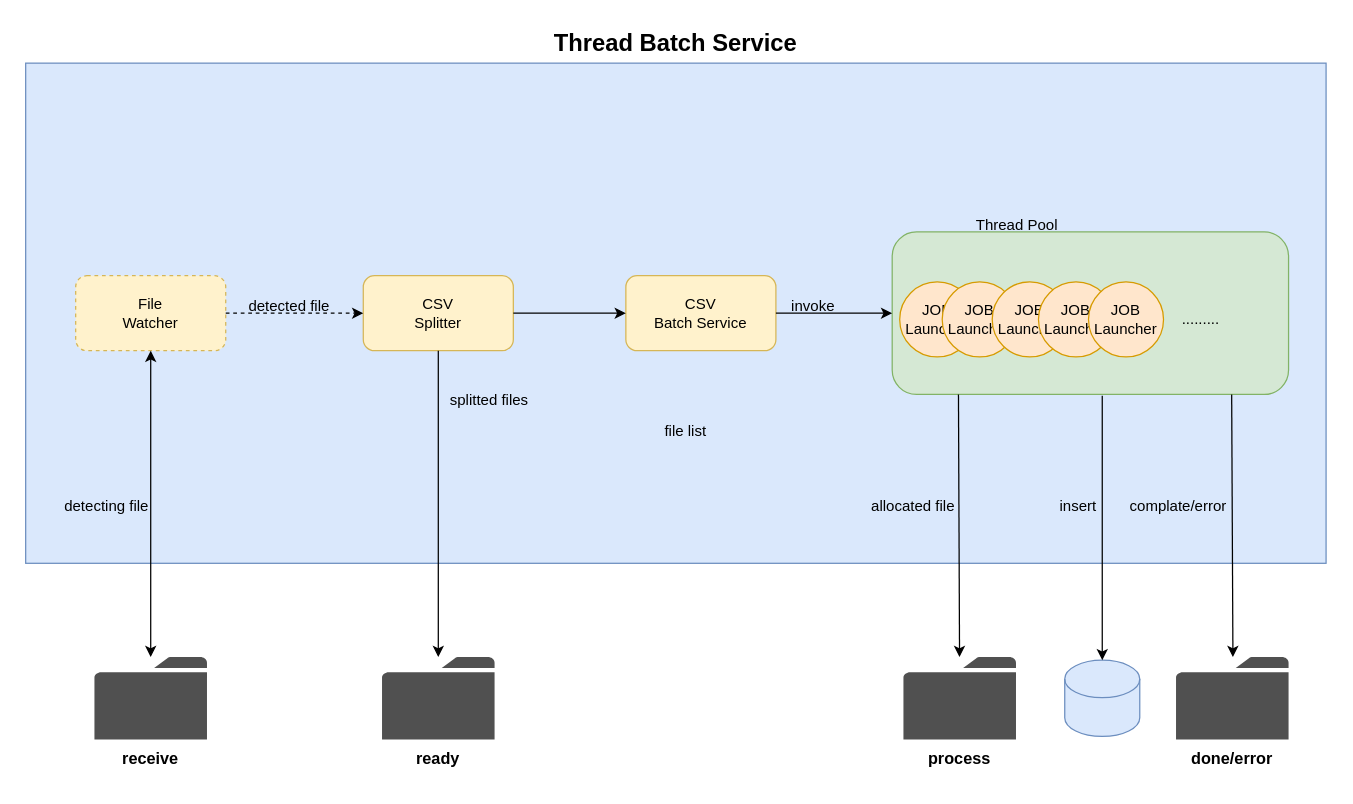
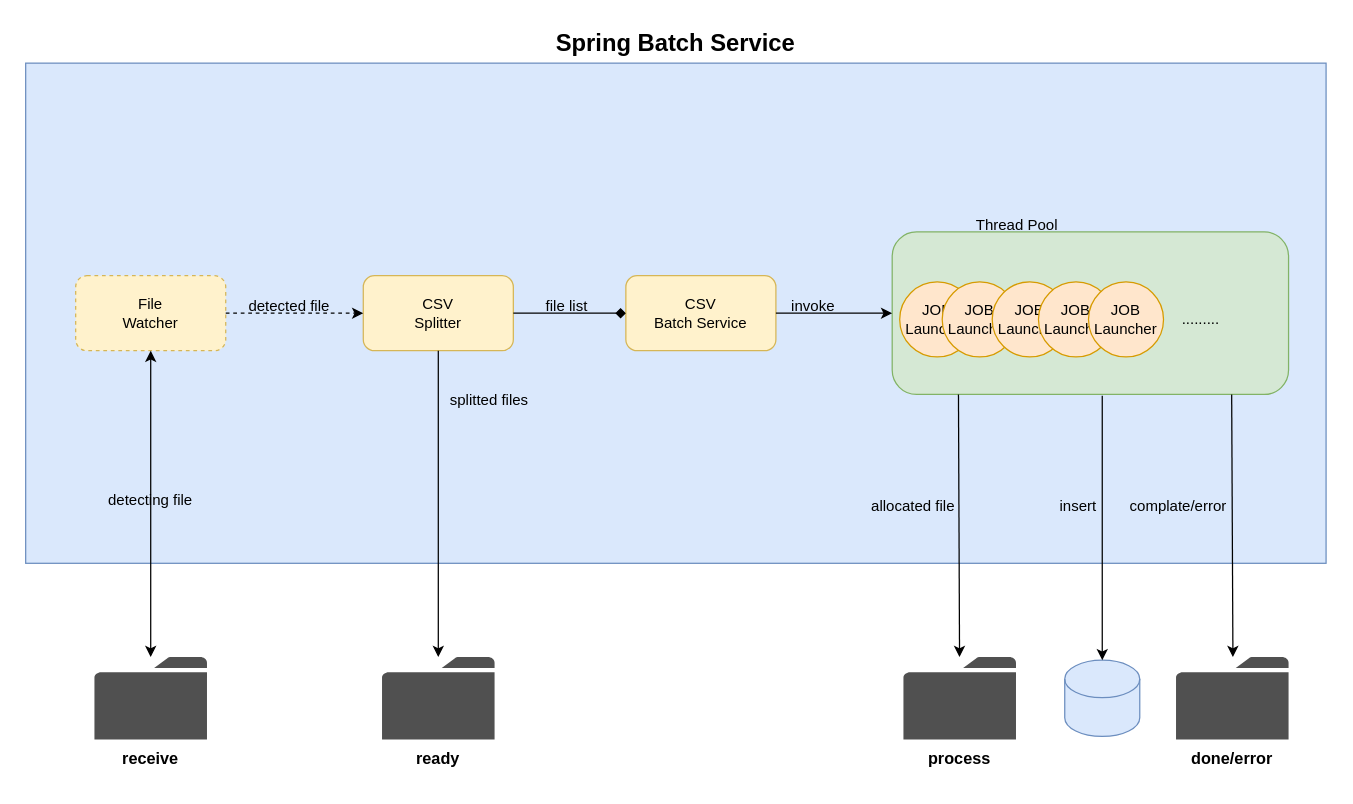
  <mxCell id="0" />
  <mxCell id="1" parent="0" />
  <mxCell id="2" value="" style="sketch=0;pointerEvents=1;shadow=0;dashed=0;html=1;strokeColor=none;fillColor=#505050;labelPosition=center;verticalLabelPosition=bottom;verticalAlign=top;outlineConnect=0;align=center;shape=mxgraph.office.concepts.folder;" vertex="1" parent="1"><mxGeometry x="75" y="525" width="90" height="66" as="geometry" /></mxCell>
  <mxCell id="3" value="" style="rounded=0;whiteSpace=wrap;html=1;fillColor=#dae8fc;strokeColor=#6c8ebf;" vertex="1" parent="1"><mxGeometry x="20" y="50" width="1040" height="400" as="geometry" /></mxCell>
  <mxCell id="4" value="" style="shape=cylinder3;whiteSpace=wrap;html=1;boundedLbl=1;backgroundOutline=1;size=15;fillColor=#dae8fc;strokeColor=#6c8ebf;" vertex="1" parent="1"><mxGeometry x="851" y="527.5" width="60" height="61" as="geometry" /></mxCell>
  <mxCell id="5" value="File&lt;div&gt;Watcher&lt;/div&gt;" style="rounded=1;whiteSpace=wrap;html=1;fillColor=#fff2cc;strokeColor=#d6b656;dashed=1;" vertex="1" parent="1"><mxGeometry x="60" y="220" width="120" height="60" as="geometry" /></mxCell>
- <mxCell id="6" value="&lt;b&gt;&lt;font style=&quot;font-size: 19px;&quot;&gt;Thread Batch Service&lt;/font&gt;&lt;/b&gt;" style="text;html=1;align=center;verticalAlign=middle;whiteSpace=wrap;rounded=0;" vertex="1" parent="1"><mxGeometry x="410" y="20" width="260" height="30" as="geometry" /></mxCell>
+ <mxCell id="6" value="&lt;b&gt;&lt;font style=&quot;font-size: 19px;&quot;&gt;Spring Batch Service&lt;/font&gt;&lt;/b&gt;" style="text;html=1;align=center;verticalAlign=middle;whiteSpace=wrap;rounded=0;" vertex="1" parent="1"><mxGeometry x="410" y="20" width="260" height="30" as="geometry" /></mxCell>
  <mxCell id="7" value="" style="endArrow=classic;startArrow=classic;html=1;rounded=0;entryX=0.5;entryY=1;entryDx=0;entryDy=0;" edge="1" parent="1" source="2" target="5"><mxGeometry width="50" height="50" relative="1" as="geometry"><mxPoint x="520" y="360" as="sourcePoint" /><mxPoint x="570" y="310" as="targetPoint" /></mxGeometry></mxCell>
- <mxCell id="8" value="detecting file" style="text;html=1;align=center;verticalAlign=middle;whiteSpace=wrap;rounded=0;" vertex="1" parent="1"><mxGeometry x="50" y="390" width="70" height="30" as="geometry" /></mxCell>
+ <mxCell id="8" value="detecting file" style="text;html=1;align=center;verticalAlign=middle;whiteSpace=wrap;rounded=0;" vertex="1" parent="1"><mxGeometry x="85" y="385" width="70" height="30" as="geometry" /></mxCell>
  <mxCell id="9" value="CSV&lt;div&gt;Splitter&lt;/div&gt;" style="rounded=1;whiteSpace=wrap;html=1;fillColor=#fff2cc;strokeColor=#d6b656;" vertex="1" parent="1"><mxGeometry x="290" y="220" width="120" height="60" as="geometry" /></mxCell>
  <mxCell id="10" value="" style="endArrow=classic;html=1;rounded=0;exitX=1;exitY=0.5;exitDx=0;exitDy=0;entryX=0;entryY=0.5;entryDx=0;entryDy=0;dashed=1;" edge="1" parent="1" source="5" target="9"><mxGeometry width="50" height="50" relative="1" as="geometry"><mxPoint x="520" y="360" as="sourcePoint" /><mxPoint x="570" y="310" as="targetPoint" /></mxGeometry></mxCell>
  <mxCell id="11" value="detected file" style="text;html=1;align=center;verticalAlign=middle;whiteSpace=wrap;rounded=0;" vertex="1" parent="1"><mxGeometry x="191" y="230" width="80" height="30" as="geometry" /></mxCell>
  <mxCell id="12" value="" style="sketch=0;pointerEvents=1;shadow=0;dashed=0;html=1;strokeColor=none;fillColor=#505050;labelPosition=center;verticalLabelPosition=bottom;verticalAlign=top;outlineConnect=0;align=center;shape=mxgraph.office.concepts.folder;" vertex="1" parent="1"><mxGeometry x="305" y="525" width="90" height="66" as="geometry" /></mxCell>
  <mxCell id="13" value="" style="endArrow=classic;html=1;rounded=0;exitX=0.5;exitY=1;exitDx=0;exitDy=0;" edge="1" parent="1" source="9" target="12"><mxGeometry width="50" height="50" relative="1" as="geometry"><mxPoint x="520" y="360" as="sourcePoint" /><mxPoint x="570" y="310" as="targetPoint" /></mxGeometry></mxCell>
  <mxCell id="14" value="splitted files" style="text;html=1;align=center;verticalAlign=middle;whiteSpace=wrap;rounded=0;" vertex="1" parent="1"><mxGeometry x="351" y="305" width="80" height="30" as="geometry" /></mxCell>
  <mxCell id="15" value="CSV&lt;div&gt;Batch Service&lt;/div&gt;" style="rounded=1;whiteSpace=wrap;html=1;fillColor=#fff2cc;strokeColor=#d6b656;" vertex="1" parent="1"><mxGeometry x="500" y="220" width="120" height="60" as="geometry" /></mxCell>
- <mxCell id="16" value="" style="endArrow=classic;html=1;rounded=0;exitX=1;exitY=0.5;exitDx=0;exitDy=0;entryX=0;entryY=0.5;entryDx=0;entryDy=0;" edge="1" parent="1" source="9" target="15"><mxGeometry width="50" height="50" relative="1" as="geometry"><mxPoint x="520" y="360" as="sourcePoint" /><mxPoint x="570" y="310" as="targetPoint" /></mxGeometry></mxCell>
- <mxCell id="17" value="file list" style="text;html=1;align=center;verticalAlign=middle;whiteSpace=wrap;rounded=0;" vertex="1" parent="1"><mxGeometry x="508" y="330" width="80" height="30" as="geometry" /></mxCell>
+ <mxCell id="16" value="" style="endArrow=diamond;html=1;rounded=0;exitX=1;exitY=0.5;exitDx=0;exitDy=0;entryX=0;entryY=0.5;entryDx=0;entryDy=0;" edge="1" parent="1" source="9" target="15"><mxGeometry width="50" height="50" relative="1" as="geometry"><mxPoint x="520" y="360" as="sourcePoint" /><mxPoint x="570" y="310" as="targetPoint" /></mxGeometry></mxCell>
+ <mxCell id="17" value="file list" style="text;html=1;align=center;verticalAlign=middle;whiteSpace=wrap;rounded=0;" vertex="1" parent="1"><mxGeometry x="413" y="230" width="80" height="30" as="geometry" /></mxCell>
  <mxCell id="18" value="" style="rounded=1;whiteSpace=wrap;html=1;fillColor=#d5e8d4;strokeColor=#82b366;" vertex="1" parent="1"><mxGeometry x="713" y="185" width="317" height="130" as="geometry" /></mxCell>
  <mxCell id="19" value="JOB&lt;div&gt;Launcher&lt;br&gt;&lt;/div&gt;" style="ellipse;whiteSpace=wrap;html=1;aspect=fixed;fillColor=#ffe6cc;strokeColor=#d79b00;" vertex="1" parent="1"><mxGeometry x="719" y="225" width="60" height="60" as="geometry" /></mxCell>
  <mxCell id="20" value="JOB&lt;div&gt;Launcher&lt;br&gt;&lt;/div&gt;" style="ellipse;whiteSpace=wrap;html=1;aspect=fixed;fillColor=#ffe6cc;strokeColor=#d79b00;" vertex="1" parent="1"><mxGeometry x="753" y="225" width="60" height="60" as="geometry" /></mxCell>
  <mxCell id="21" value="&lt;div&gt;JOB&lt;/div&gt;&lt;div&gt;Launcher&lt;/div&gt;" style="ellipse;whiteSpace=wrap;html=1;aspect=fixed;fillColor=#ffe6cc;strokeColor=#d79b00;" vertex="1" parent="1"><mxGeometry x="793" y="225" width="60" height="60" as="geometry" /></mxCell>
  <mxCell id="22" value="........." style="text;html=1;align=center;verticalAlign=middle;whiteSpace=wrap;rounded=0;" vertex="1" parent="1"><mxGeometry x="920" y="240" width="80" height="30" as="geometry" /></mxCell>
  <mxCell id="23" value="Thread Pool" style="text;html=1;align=center;verticalAlign=middle;whiteSpace=wrap;rounded=0;" vertex="1" parent="1"><mxGeometry x="773" y="165" width="80" height="30" as="geometry" /></mxCell>
  <mxCell id="24" value="" style="endArrow=classic;html=1;rounded=0;exitX=1;exitY=0.5;exitDx=0;exitDy=0;entryX=0;entryY=0.5;entryDx=0;entryDy=0;" edge="1" parent="1" source="15" target="18"><mxGeometry width="50" height="50" relative="1" as="geometry"><mxPoint x="520" y="360" as="sourcePoint" /><mxPoint x="790" y="250" as="targetPoint" /></mxGeometry></mxCell>
  <mxCell id="25" value="invoke" style="text;html=1;align=center;verticalAlign=middle;whiteSpace=wrap;rounded=0;" vertex="1" parent="1"><mxGeometry x="610" y="230" width="80" height="30" as="geometry" /></mxCell>
  <mxCell id="26" value="&lt;div&gt;JOB&lt;/div&gt;&lt;div&gt;Launcher&lt;/div&gt;" style="ellipse;whiteSpace=wrap;html=1;aspect=fixed;fillColor=#ffe6cc;strokeColor=#d79b00;" vertex="1" parent="1"><mxGeometry x="830" y="225" width="60" height="60" as="geometry" /></mxCell>
  <mxCell id="27" value="&lt;div&gt;JOB&lt;/div&gt;&lt;div&gt;Launcher&lt;/div&gt;" style="ellipse;whiteSpace=wrap;html=1;aspect=fixed;fillColor=#ffe6cc;strokeColor=#d79b00;" vertex="1" parent="1"><mxGeometry x="870" y="225" width="60" height="60" as="geometry" /></mxCell>
  <mxCell id="28" value="" style="sketch=0;pointerEvents=1;shadow=0;dashed=0;html=1;strokeColor=none;fillColor=#505050;labelPosition=center;verticalLabelPosition=bottom;verticalAlign=top;outlineConnect=0;align=center;shape=mxgraph.office.concepts.folder;" vertex="1" parent="1"><mxGeometry x="722" y="525" width="90" height="66" as="geometry" /></mxCell>
  <mxCell id="29" value="" style="endArrow=classic;html=1;rounded=0;" edge="1" parent="1" target="28"><mxGeometry width="50" height="50" relative="1" as="geometry"><mxPoint x="766" y="315" as="sourcePoint" /><mxPoint x="766.861" y="520" as="targetPoint" /></mxGeometry></mxCell>
  <mxCell id="30" value="" style="sketch=0;pointerEvents=1;shadow=0;dashed=0;html=1;strokeColor=none;fillColor=#505050;labelPosition=center;verticalLabelPosition=bottom;verticalAlign=top;outlineConnect=0;align=center;shape=mxgraph.office.concepts.folder;" vertex="1" parent="1"><mxGeometry x="940" y="525" width="90" height="66" as="geometry" /></mxCell>
  <mxCell id="31" value="" style="endArrow=classic;html=1;rounded=0;" edge="1" parent="1"><mxGeometry width="50" height="50" relative="1" as="geometry"><mxPoint x="984.5" y="315" as="sourcePoint" /><mxPoint x="985.5" y="525" as="targetPoint" /></mxGeometry></mxCell>
  <mxCell id="32" value="" style="endArrow=classic;html=1;rounded=0;exitX=0.53;exitY=1.008;exitDx=0;exitDy=0;entryX=0.5;entryY=0;entryDx=0;entryDy=0;entryPerimeter=0;exitPerimeter=0;" edge="1" parent="1" source="18" target="4"><mxGeometry width="50" height="50" relative="1" as="geometry"><mxPoint x="994.5" y="325" as="sourcePoint" /><mxPoint x="995.5" y="535" as="targetPoint" /></mxGeometry></mxCell>
  <mxCell id="33" value="allocated file" style="text;html=1;align=center;verticalAlign=middle;whiteSpace=wrap;rounded=0;" vertex="1" parent="1"><mxGeometry x="690" y="390" width="80" height="30" as="geometry" /></mxCell>
  <mxCell id="34" value="&lt;b&gt;&lt;font style=&quot;font-size: 13px;&quot;&gt;receive&lt;/font&gt;&lt;/b&gt;" style="text;html=1;align=center;verticalAlign=middle;whiteSpace=wrap;rounded=0;" vertex="1" parent="1"><mxGeometry x="85" y="591" width="70" height="30" as="geometry" /></mxCell>
  <mxCell id="35" value="&lt;span style=&quot;font-size: 13px;&quot;&gt;&lt;b&gt;ready&lt;/b&gt;&lt;/span&gt;" style="text;html=1;align=center;verticalAlign=middle;whiteSpace=wrap;rounded=0;" vertex="1" parent="1"><mxGeometry x="315" y="591" width="70" height="30" as="geometry" /></mxCell>
  <mxCell id="36" value="&lt;span style=&quot;font-size: 13px;&quot;&gt;&lt;b&gt;process&lt;/b&gt;&lt;/span&gt;" style="text;html=1;align=center;verticalAlign=middle;whiteSpace=wrap;rounded=0;" vertex="1" parent="1"><mxGeometry x="732" y="591" width="70" height="30" as="geometry" /></mxCell>
  <mxCell id="37" value="&lt;span style=&quot;font-size: 13px;&quot;&gt;&lt;b&gt;done/error&lt;/b&gt;&lt;/span&gt;" style="text;html=1;align=center;verticalAlign=middle;whiteSpace=wrap;rounded=0;" vertex="1" parent="1"><mxGeometry x="950" y="591" width="70" height="30" as="geometry" /></mxCell>
  <mxCell id="38" value="complate/error" style="text;html=1;align=center;verticalAlign=middle;whiteSpace=wrap;rounded=0;" vertex="1" parent="1"><mxGeometry x="902" y="390" width="80" height="30" as="geometry" /></mxCell>
  <mxCell id="39" value="insert" style="text;html=1;align=center;verticalAlign=middle;whiteSpace=wrap;rounded=0;" vertex="1" parent="1"><mxGeometry x="822" y="390" width="80" height="30" as="geometry" /></mxCell>
